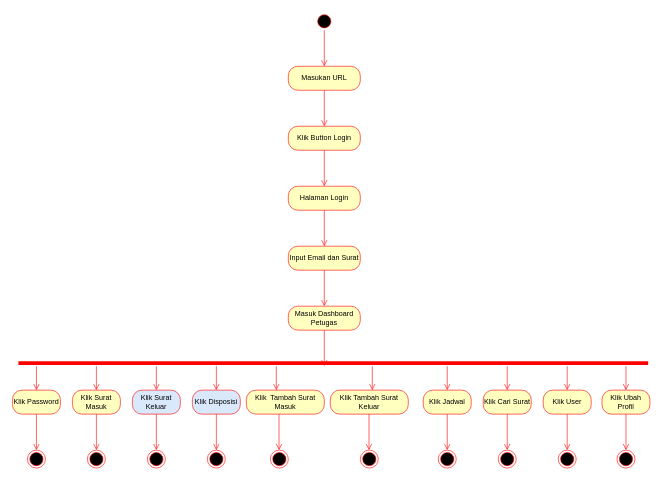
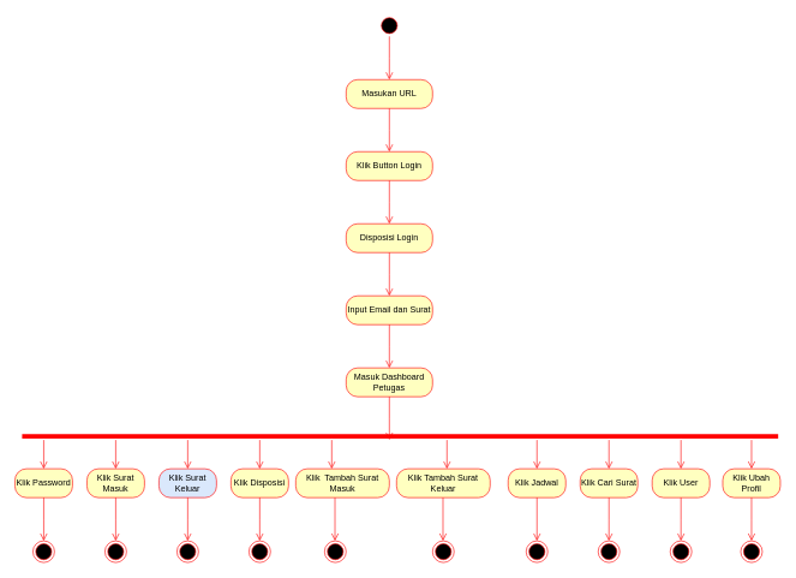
  <mxCell id="0" />
  <mxCell id="1" parent="0" />
  <mxCell id="2" value="" style="ellipse;html=1;shape=startState;fillColor=#000000;strokeColor=#ff0000;" vertex="1" parent="1"><mxGeometry x="525" y="20" width="30" height="30" as="geometry" /></mxCell>
  <mxCell id="3" value="" style="edgeStyle=orthogonalEdgeStyle;html=1;verticalAlign=bottom;endArrow=open;endSize=8;strokeColor=#ff0000;rounded=0;" edge="1" parent="1" source="2"><mxGeometry relative="1" as="geometry"><mxPoint x="540" y="110" as="targetPoint" /></mxGeometry></mxCell>
  <mxCell id="4" value="Masukan URL" style="rounded=1;whiteSpace=wrap;html=1;arcSize=40;fontColor=#000000;fillColor=#ffffc0;strokeColor=#ff0000;" vertex="1" parent="1"><mxGeometry x="480" y="110" width="120" height="40" as="geometry" /></mxCell>
  <mxCell id="5" value="" style="edgeStyle=orthogonalEdgeStyle;html=1;verticalAlign=bottom;endArrow=open;endSize=8;strokeColor=#ff0000;rounded=0;" edge="1" parent="1" source="4"><mxGeometry relative="1" as="geometry"><mxPoint x="540" y="210" as="targetPoint" /></mxGeometry></mxCell>
  <mxCell id="6" value="Klik Button Login" style="rounded=1;whiteSpace=wrap;html=1;arcSize=40;fontColor=#000000;fillColor=#ffffc0;strokeColor=#ff0000;" vertex="1" parent="1"><mxGeometry x="480" y="210" width="120" height="40" as="geometry" /></mxCell>
  <mxCell id="7" value="" style="edgeStyle=orthogonalEdgeStyle;html=1;verticalAlign=bottom;endArrow=open;endSize=8;strokeColor=#ff0000;rounded=0;" edge="1" parent="1" source="6"><mxGeometry relative="1" as="geometry"><mxPoint x="540" y="310" as="targetPoint" /></mxGeometry></mxCell>
- <mxCell id="8" value="Halaman Login" style="rounded=1;whiteSpace=wrap;html=1;arcSize=40;fontColor=#000000;fillColor=#ffffc0;strokeColor=#ff0000;" vertex="1" parent="1"><mxGeometry x="480" y="310" width="120" height="40" as="geometry" /></mxCell>
+ <mxCell id="8" value="Disposisi Login" style="rounded=1;whiteSpace=wrap;html=1;arcSize=40;fontColor=#000000;fillColor=#ffffc0;strokeColor=#ff0000;" vertex="1" parent="1"><mxGeometry x="480" y="310" width="120" height="40" as="geometry" /></mxCell>
  <mxCell id="9" value="" style="edgeStyle=orthogonalEdgeStyle;html=1;verticalAlign=bottom;endArrow=open;endSize=8;strokeColor=#ff0000;rounded=0;" edge="1" parent="1" source="8"><mxGeometry relative="1" as="geometry"><mxPoint x="540" y="410" as="targetPoint" /></mxGeometry></mxCell>
  <mxCell id="10" value="Input Email dan Surat" style="rounded=1;whiteSpace=wrap;html=1;arcSize=40;fontColor=#000000;fillColor=#ffffc0;strokeColor=#ff0000;" vertex="1" parent="1"><mxGeometry x="480" y="410" width="120" height="40" as="geometry" /></mxCell>
  <mxCell id="11" value="" style="edgeStyle=orthogonalEdgeStyle;html=1;verticalAlign=bottom;endArrow=open;endSize=8;strokeColor=#ff0000;rounded=0;" edge="1" parent="1" source="10"><mxGeometry relative="1" as="geometry"><mxPoint x="540" y="510" as="targetPoint" /></mxGeometry></mxCell>
  <mxCell id="12" value="Masuk Dashboard Petugas" style="rounded=1;whiteSpace=wrap;html=1;arcSize=40;fontColor=#000000;fillColor=#ffffc0;strokeColor=#ff0000;" vertex="1" parent="1"><mxGeometry x="480" y="510" width="120" height="40" as="geometry" /></mxCell>
  <mxCell id="13" value="" style="edgeStyle=orthogonalEdgeStyle;html=1;verticalAlign=bottom;endArrow=open;endSize=8;strokeColor=#ff0000;rounded=0;" edge="1" parent="1" source="12"><mxGeometry relative="1" as="geometry"><mxPoint x="540" y="610" as="targetPoint" /></mxGeometry></mxCell>
  <mxCell id="14" value="" style="shape=line;html=1;strokeWidth=6;strokeColor=#ff0000;" vertex="1" parent="1"><mxGeometry x="30" y="600" width="1050" height="10" as="geometry" /></mxCell>
  <mxCell id="15" value="" style="edgeStyle=orthogonalEdgeStyle;html=1;verticalAlign=bottom;endArrow=open;endSize=8;strokeColor=#ff0000;rounded=0;" edge="1" parent="1"><mxGeometry relative="1" as="geometry"><mxPoint y="650" as="targetPoint" x="60" /><mxPoint y="610" as="sourcePoint" x="60" /></mxGeometry></mxCell>
  <mxCell id="16" value="Klik Password" style="rounded=1;whiteSpace=wrap;html=1;arcSize=40;fontColor=#000000;fillColor=#ffffc0;strokeColor=#ff0000;" vertex="1" parent="1"><mxGeometry x="20" y="650" width="80" height="40" as="geometry" /></mxCell>
  <mxCell id="17" value="" style="edgeStyle=orthogonalEdgeStyle;html=1;verticalAlign=bottom;endArrow=open;endSize=8;strokeColor=#ff0000;rounded=0;" edge="1" parent="1" source="16"><mxGeometry relative="1" as="geometry"><mxPoint y="750" as="targetPoint" x="60" /></mxGeometry></mxCell>
  <mxCell id="18" value="" style="edgeStyle=orthogonalEdgeStyle;html=1;verticalAlign=bottom;endArrow=open;endSize=8;strokeColor=#ff0000;rounded=0;" edge="1" parent="1"><mxGeometry relative="1" as="geometry"><mxPoint x="160" y="650" as="targetPoint" /><mxPoint x="160" y="610" as="sourcePoint" /></mxGeometry></mxCell>
  <mxCell id="19" value="Klik Surat Masuk" style="rounded=1;whiteSpace=wrap;html=1;arcSize=40;fontColor=#000000;fillColor=#ffffc0;strokeColor=#ff0000;" vertex="1" parent="1"><mxGeometry x="120" y="650" width="80" height="40" as="geometry" /></mxCell>
  <mxCell id="20" value="" style="edgeStyle=orthogonalEdgeStyle;html=1;verticalAlign=bottom;endArrow=open;endSize=8;strokeColor=#ff0000;rounded=0;" edge="1" parent="1" source="19"><mxGeometry relative="1" as="geometry"><mxPoint x="160" y="750" as="targetPoint" /></mxGeometry></mxCell>
  <mxCell id="21" value="" style="edgeStyle=orthogonalEdgeStyle;html=1;verticalAlign=bottom;endArrow=open;endSize=8;strokeColor=#ff0000;rounded=0;" edge="1" parent="1"><mxGeometry relative="1" as="geometry"><mxPoint x="260" y="650" as="targetPoint" /><mxPoint x="260" y="610" as="sourcePoint" /></mxGeometry></mxCell>
  <mxCell id="22" value="Klik Surat Keluar" style="rounded=1;whiteSpace=wrap;html=1;arcSize=40;fontColor=#000000;fillColor=#dae8fc;strokeColor=#ff0000;" vertex="1" parent="1"><mxGeometry x="220" y="650" width="80" height="40" as="geometry" /></mxCell>
  <mxCell id="23" value="" style="edgeStyle=orthogonalEdgeStyle;html=1;verticalAlign=bottom;endArrow=open;endSize=8;strokeColor=#ff0000;rounded=0;" edge="1" parent="1" source="22"><mxGeometry relative="1" as="geometry"><mxPoint x="260" y="750" as="targetPoint" /></mxGeometry></mxCell>
  <mxCell id="24" value="" style="edgeStyle=orthogonalEdgeStyle;html=1;verticalAlign=bottom;endArrow=open;endSize=8;strokeColor=#ff0000;rounded=0;" edge="1" parent="1"><mxGeometry relative="1" as="geometry"><mxPoint x="745" y="650" as="targetPoint" /><mxPoint x="745" y="610" as="sourcePoint" /></mxGeometry></mxCell>
  <mxCell id="25" value="Klik Jadwal" style="rounded=1;whiteSpace=wrap;html=1;arcSize=40;fontColor=#000000;fillColor=#ffffc0;strokeColor=#ff0000;" vertex="1" parent="1"><mxGeometry x="705" y="650" width="80" height="40" as="geometry" /></mxCell>
  <mxCell id="26" value="" style="edgeStyle=orthogonalEdgeStyle;html=1;verticalAlign=bottom;endArrow=open;endSize=8;strokeColor=#ff0000;rounded=0;" edge="1" parent="1"><mxGeometry relative="1" as="geometry"><mxPoint x="745" y="750" as="targetPoint" /><mxPoint x="745" y="690" as="sourcePoint" /></mxGeometry></mxCell>
  <mxCell id="27" value="" style="edgeStyle=orthogonalEdgeStyle;html=1;verticalAlign=bottom;endArrow=open;endSize=8;strokeColor=#ff0000;rounded=0;" edge="1" parent="1"><mxGeometry relative="1" as="geometry"><mxPoint x="845" y="650" as="targetPoint" /><mxPoint x="845" y="610" as="sourcePoint" /></mxGeometry></mxCell>
  <mxCell id="28" value="Klik Cari Surat" style="rounded=1;whiteSpace=wrap;html=1;arcSize=40;fontColor=#000000;fillColor=#ffffc0;strokeColor=#ff0000;" vertex="1" parent="1"><mxGeometry x="805" y="650" width="80" height="40" as="geometry" /></mxCell>
  <mxCell id="29" value="" style="edgeStyle=orthogonalEdgeStyle;html=1;verticalAlign=bottom;endArrow=open;endSize=8;strokeColor=#ff0000;rounded=0;" edge="1" parent="1" source="28"><mxGeometry relative="1" as="geometry"><mxPoint x="845" y="750" as="targetPoint" /></mxGeometry></mxCell>
  <mxCell id="30" value="" style="edgeStyle=orthogonalEdgeStyle;html=1;verticalAlign=bottom;endArrow=open;endSize=8;strokeColor=#ff0000;rounded=0;" edge="1" parent="1"><mxGeometry relative="1" as="geometry"><mxPoint x="945" y="650" as="targetPoint" /><mxPoint x="945" y="610" as="sourcePoint" /></mxGeometry></mxCell>
  <mxCell id="31" value="Klik User" style="rounded=1;whiteSpace=wrap;html=1;arcSize=40;fontColor=#000000;fillColor=#ffffc0;strokeColor=#ff0000;" vertex="1" parent="1"><mxGeometry x="905" y="650" width="80" height="40" as="geometry" /></mxCell>
  <mxCell id="32" value="" style="edgeStyle=orthogonalEdgeStyle;html=1;verticalAlign=bottom;endArrow=open;endSize=8;strokeColor=#ff0000;rounded=0;" edge="1" parent="1" source="31"><mxGeometry relative="1" as="geometry"><mxPoint x="945" y="750" as="targetPoint" /></mxGeometry></mxCell>
  <mxCell id="33" value="" style="edgeStyle=orthogonalEdgeStyle;html=1;verticalAlign=bottom;endArrow=open;endSize=8;strokeColor=#ff0000;rounded=0;" edge="1" parent="1"><mxGeometry relative="1" as="geometry"><mxPoint x="1043" y="650" as="targetPoint" /><mxPoint x="1043" y="610" as="sourcePoint" /></mxGeometry></mxCell>
  <mxCell id="34" value="Klik Ubah Profil" style="rounded=1;whiteSpace=wrap;html=1;arcSize=40;fontColor=#000000;fillColor=#ffffc0;strokeColor=#ff0000;" vertex="1" parent="1"><mxGeometry x="1003" y="650" width="80" height="40" as="geometry" /></mxCell>
  <mxCell id="35" value="" style="edgeStyle=orthogonalEdgeStyle;html=1;verticalAlign=bottom;endArrow=open;endSize=8;strokeColor=#ff0000;rounded=0;" edge="1" parent="1" source="34"><mxGeometry relative="1" as="geometry"><mxPoint x="1043" y="750" as="targetPoint" /></mxGeometry></mxCell>
  <mxCell id="36" value="" style="ellipse;html=1;shape=endState;fillColor=#000000;strokeColor=#ff0000;" vertex="1" parent="1"><mxGeometry x="45" y="750" width="30" height="30" as="geometry" /></mxCell>
  <mxCell id="37" value="" style="ellipse;html=1;shape=endState;fillColor=#000000;strokeColor=#ff0000;" vertex="1" parent="1"><mxGeometry x="145" y="750" width="30" height="30" as="geometry" /></mxCell>
  <mxCell id="38" value="" style="ellipse;html=1;shape=endState;fillColor=#000000;strokeColor=#ff0000;" vertex="1" parent="1"><mxGeometry x="245" y="750" width="30" height="30" as="geometry" /></mxCell>
  <mxCell id="39" value="" style="ellipse;html=1;shape=endState;fillColor=#000000;strokeColor=#ff0000;" vertex="1" parent="1"><mxGeometry x="730" y="750" width="30" height="30" as="geometry" /></mxCell>
  <mxCell id="40" value="" style="ellipse;html=1;shape=endState;fillColor=#000000;strokeColor=#ff0000;" vertex="1" parent="1"><mxGeometry x="830" y="750" width="30" height="30" as="geometry" /></mxCell>
  <mxCell id="41" value="" style="ellipse;html=1;shape=endState;fillColor=#000000;strokeColor=#ff0000;" vertex="1" parent="1"><mxGeometry x="1028" y="750" width="30" height="30" as="geometry" /></mxCell>
  <mxCell id="42" value="" style="ellipse;html=1;shape=endState;fillColor=#000000;strokeColor=#ff0000;" vertex="1" parent="1"><mxGeometry x="930" y="750" width="30" height="30" as="geometry" /></mxCell>
  <mxCell id="43" value="" style="edgeStyle=orthogonalEdgeStyle;html=1;verticalAlign=bottom;endArrow=open;endSize=8;strokeColor=#ff0000;rounded=0;" edge="1" parent="1"><mxGeometry relative="1" as="geometry"><mxPoint x="360" y="650" as="targetPoint" /><mxPoint x="360" y="610" as="sourcePoint" /></mxGeometry></mxCell>
- <mxCell id="44" value="Klik Disposisi" style="rounded=1;whiteSpace=wrap;html=1;arcSize=40;fontColor=#000000;fillColor=#dae8fc;strokeColor=#ff0000;" vertex="1" parent="1"><mxGeometry x="320" y="650" width="80" height="40" as="geometry" /></mxCell>
+ <mxCell id="44" value="Klik Disposisi" style="rounded=1;whiteSpace=wrap;html=1;arcSize=40;fontColor=#000000;fillColor=#ffffc0;strokeColor=#ff0000;" vertex="1" parent="1"><mxGeometry x="320" y="650" width="80" height="40" as="geometry" /></mxCell>
  <mxCell id="45" value="" style="edgeStyle=orthogonalEdgeStyle;html=1;verticalAlign=bottom;endArrow=open;endSize=8;strokeColor=#ff0000;rounded=0;" edge="1" parent="1" source="44"><mxGeometry relative="1" as="geometry"><mxPoint x="360" y="750" as="targetPoint" /></mxGeometry></mxCell>
  <mxCell id="46" value="" style="ellipse;html=1;shape=endState;fillColor=#000000;strokeColor=#ff0000;" vertex="1" parent="1"><mxGeometry x="345" y="750" width="30" height="30" as="geometry" /></mxCell>
  <mxCell id="47" value="" style="edgeStyle=orthogonalEdgeStyle;html=1;verticalAlign=bottom;endArrow=open;endSize=8;strokeColor=#ff0000;rounded=0;" edge="1" parent="1"><mxGeometry relative="1" as="geometry"><mxPoint x="460" y="650" as="targetPoint" /><mxPoint x="460" y="610" as="sourcePoint" /></mxGeometry></mxCell>
  <mxCell id="48" value="Klik&amp;nbsp; Tambah Surat Masuk" style="rounded=1;whiteSpace=wrap;html=1;arcSize=40;fontColor=#000000;fillColor=#ffffc0;strokeColor=#ff0000;" vertex="1" parent="1"><mxGeometry x="410" y="650" width="130" height="40" as="geometry" /></mxCell>
  <mxCell id="49" value="" style="edgeStyle=orthogonalEdgeStyle;html=1;verticalAlign=bottom;endArrow=open;endSize=8;strokeColor=#ff0000;rounded=0;" edge="1" parent="1"><mxGeometry relative="1" as="geometry"><mxPoint x="620" y="650" as="targetPoint" /><mxPoint x="620" y="610" as="sourcePoint" /></mxGeometry></mxCell>
  <mxCell id="50" value="Klik Tambah Surat Keluar" style="rounded=1;whiteSpace=wrap;html=1;arcSize=40;fontColor=#000000;fillColor=#ffffc0;strokeColor=#ff0000;" vertex="1" parent="1"><mxGeometry x="550" y="650" width="130" height="40" as="geometry" /></mxCell>
  <mxCell id="51" value="" style="ellipse;html=1;shape=endState;fillColor=#000000;strokeColor=#ff0000;" vertex="1" parent="1"><mxGeometry x="450" y="750" width="30" height="30" as="geometry" /></mxCell>
  <mxCell id="52" value="" style="ellipse;html=1;shape=endState;fillColor=#000000;strokeColor=#ff0000;" vertex="1" parent="1"><mxGeometry x="600" y="750" width="30" height="30" as="geometry" /></mxCell>
  <mxCell id="53" value="" style="edgeStyle=orthogonalEdgeStyle;html=1;verticalAlign=bottom;endArrow=open;endSize=8;strokeColor=#ff0000;rounded=0;" edge="1" parent="1"><mxGeometry relative="1" as="geometry"><mxPoint x="614.5" y="750" as="targetPoint" /><mxPoint x="614.5" y="690" as="sourcePoint" /></mxGeometry></mxCell>
  <mxCell id="54" value="" style="edgeStyle=orthogonalEdgeStyle;html=1;verticalAlign=bottom;endArrow=open;endSize=8;strokeColor=#ff0000;rounded=0;" edge="1" parent="1"><mxGeometry relative="1" as="geometry"><mxPoint x="464.5" y="750" as="targetPoint" /><mxPoint x="464.5" y="690" as="sourcePoint" /></mxGeometry></mxCell>
